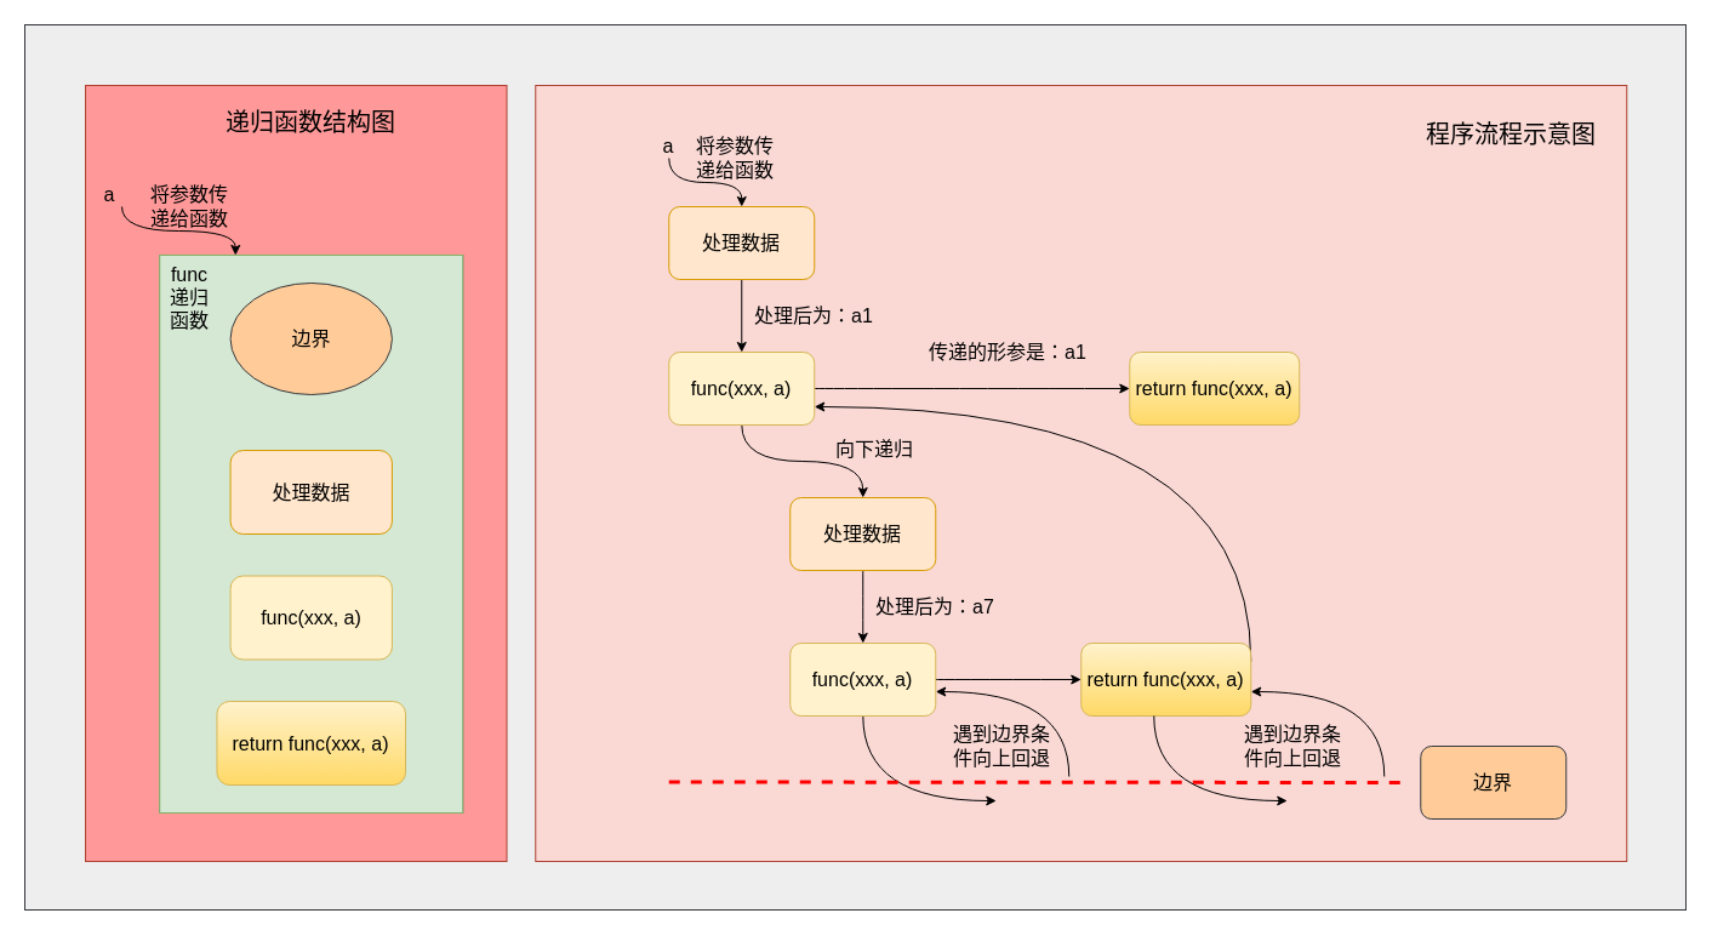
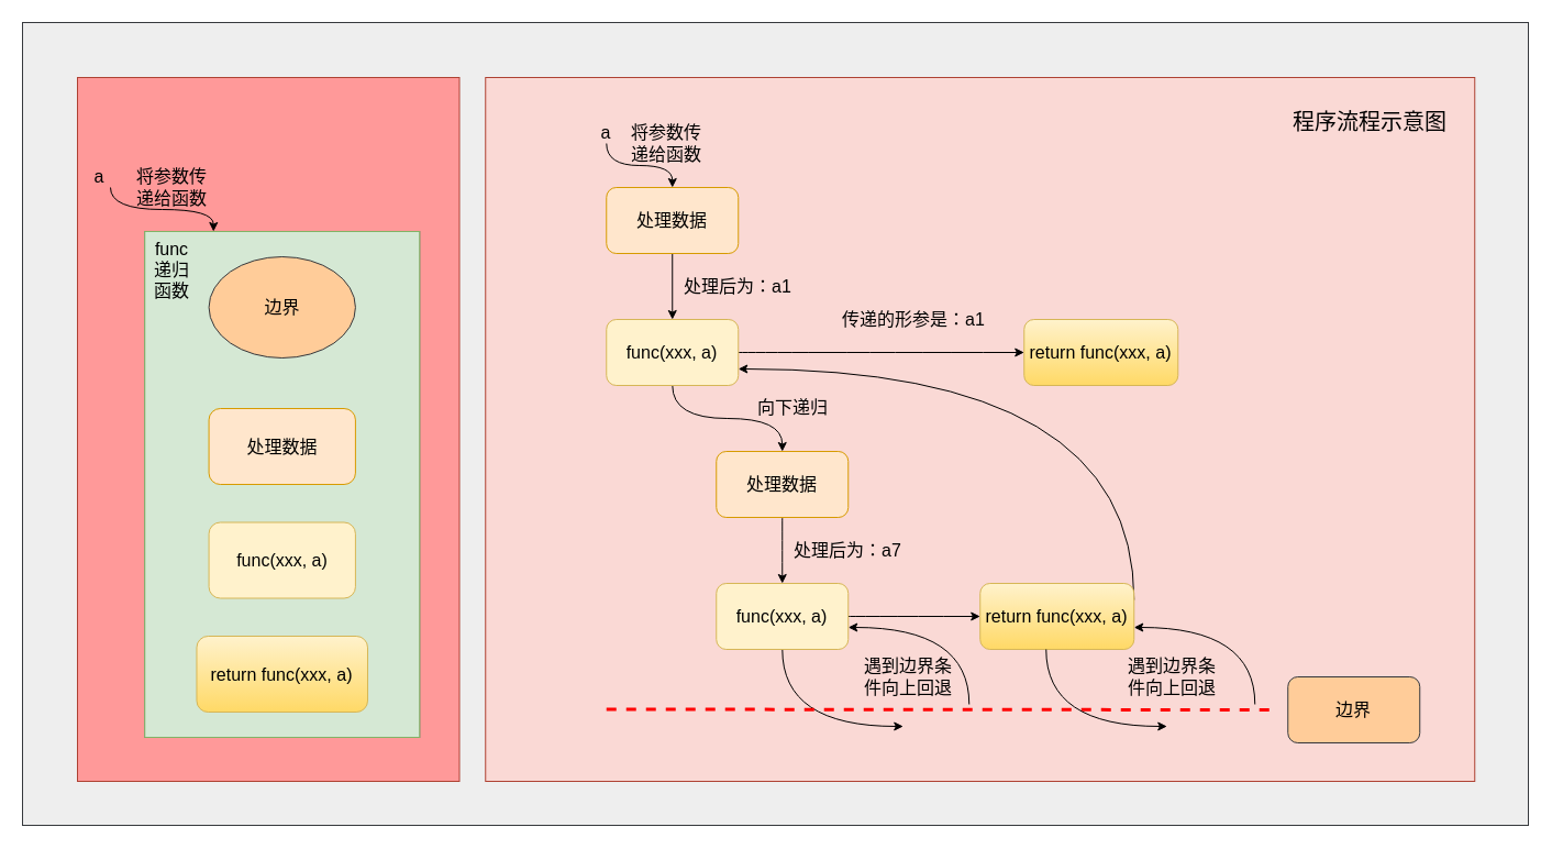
  <mxCell id="0" />
  <mxCell id="1" parent="0" />
  <mxCell id="2" value="" style="rounded=0;whiteSpace=wrap;html=1;fillColor=#eeeeee;strokeColor=#36393d;" vertex="1" parent="1"><mxGeometry x="20" y="20" width="1370" height="730" as="geometry" /></mxCell>
  <mxCell id="3" value="" style="rounded=0;whiteSpace=wrap;html=1;strokeColor=#ae4132;fillColor=#FF9999;" vertex="1" parent="1"><mxGeometry x="70" y="70" width="347.5" height="640" as="geometry" /></mxCell>
  <mxCell id="4" value="" style="rounded=0;whiteSpace=wrap;html=1;fillColor=#fad9d5;strokeColor=#ae4132;" vertex="1" parent="1"><mxGeometry x="441.25" y="70" width="900" height="640" as="geometry" /></mxCell>
  <mxCell id="5" value="" style="group;fillColor=#f5f5f5;strokeColor=#666666;fontColor=#333333;" vertex="1" connectable="0" parent="1"><mxGeometry x="131.25" y="210" width="250" height="460" as="geometry" /></mxCell>
  <mxCell id="6" value="" style="rounded=0;whiteSpace=wrap;html=1;fillColor=#d5e8d4;strokeColor=#82b366;" vertex="1" parent="5"><mxGeometry width="250.0" height="460.0" as="geometry" /></mxCell>
  <mxCell id="7" value="" style="group" vertex="1" connectable="0" parent="5"><mxGeometry x="47.222" y="23" width="155.556" height="414.0" as="geometry" /></mxCell>
  <mxCell id="8" value="&lt;font style=&quot;font-size: 16px&quot;&gt;边界&lt;/font&gt;" style="ellipse;whiteSpace=wrap;html=1;fillColor=#ffcc99;strokeColor=#36393d;" vertex="1" parent="7"><mxGeometry x="11.111" width="133.333" height="92" as="geometry" /></mxCell>
  <mxCell id="9" value="&lt;font style=&quot;font-size: 16px&quot;&gt;处理数据&lt;/font&gt;" style="rounded=1;whiteSpace=wrap;html=1;fillColor=#ffe6cc;strokeColor=#d79b00;" vertex="1" parent="7"><mxGeometry x="11.111" y="138" width="133.333" height="69" as="geometry" /></mxCell>
  <mxCell id="10" value="&lt;span style=&quot;font-size: 16px&quot;&gt;func(xxx, a)&lt;/span&gt;" style="rounded=1;whiteSpace=wrap;html=1;fillColor=#fff2cc;strokeColor=#d6b656;" vertex="1" parent="7"><mxGeometry x="11.111" y="241.5" width="133.333" height="69" as="geometry" /></mxCell>
  <mxCell id="11" value="&lt;span style=&quot;font-size: 16px&quot;&gt;return func(xxx, a)&lt;/span&gt;" style="rounded=1;whiteSpace=wrap;html=1;fillColor=#fff2cc;strokeColor=#d6b656;gradientColor=#ffd966;" vertex="1" parent="7"><mxGeometry y="345" width="155.556" height="69" as="geometry" /></mxCell>
  <mxCell id="12" value="&lt;font style=&quot;font-size: 16px&quot;&gt;func&lt;br&gt;递归函数&lt;br&gt;&lt;/font&gt;" style="text;html=1;strokeColor=none;fillColor=none;align=center;verticalAlign=middle;whiteSpace=wrap;rounded=0;" vertex="1" parent="5"><mxGeometry x="2.778" y="23" width="44.444" height="23" as="geometry" /></mxCell>
  <mxCell id="13" value="&lt;font style=&quot;font-size: 16px&quot;&gt;a&lt;/font&gt;" style="text;html=1;strokeColor=none;fillColor=none;align=center;verticalAlign=middle;whiteSpace=wrap;rounded=0;" vertex="1" parent="1"><mxGeometry x="70" y="150" width="40" height="20" as="geometry" /></mxCell>
  <mxCell id="14" value="" style="curved=1;endArrow=classic;html=1;exitX=0.75;exitY=1;exitDx=0;exitDy=0;entryX=0.25;entryY=0;entryDx=0;entryDy=0;edgeStyle=orthogonalEdgeStyle;" edge="1" parent="1" source="13" target="6"><mxGeometry width="50" height="50" relative="1" as="geometry"><mxPoint x="161.25" y="230" as="sourcePoint" /><mxPoint x="201.25" y="260" as="targetPoint" /></mxGeometry></mxCell>
  <mxCell id="15" value="&lt;font style=&quot;font-size: 16px&quot;&gt;将参数传递给函数&lt;/font&gt;" style="text;html=1;strokeColor=none;fillColor=none;align=center;verticalAlign=middle;whiteSpace=wrap;rounded=0;" vertex="1" parent="1"><mxGeometry x="121.25" y="160" width="70" height="20" as="geometry" /></mxCell>
  <mxCell id="16" style="edgeStyle=orthogonalEdgeStyle;rounded=0;orthogonalLoop=1;jettySize=auto;html=1;exitX=0.5;exitY=1;exitDx=0;exitDy=0;entryX=0.5;entryY=0;entryDx=0;entryDy=0;" edge="1" parent="1" source="17" target="20"><mxGeometry relative="1" as="geometry" /></mxCell>
  <mxCell id="17" value="&lt;font style=&quot;font-size: 16px&quot;&gt;处理数据&lt;/font&gt;" style="rounded=1;whiteSpace=wrap;html=1;fillColor=#ffe6cc;strokeColor=#d79b00;" vertex="1" parent="1"><mxGeometry x="551.25" y="170" width="120" height="60" as="geometry" /></mxCell>
  <mxCell id="18" style="edgeStyle=orthogonalEdgeStyle;rounded=0;orthogonalLoop=1;jettySize=auto;html=1;entryX=0.5;entryY=0;entryDx=0;entryDy=0;curved=1;" edge="1" parent="1" source="20" target="22"><mxGeometry relative="1" as="geometry" /></mxCell>
  <mxCell id="19" style="edgeStyle=orthogonalEdgeStyle;curved=1;rounded=0;orthogonalLoop=1;jettySize=auto;html=1;entryX=0;entryY=0.5;entryDx=0;entryDy=0;startArrow=none;startFill=0;endArrow=classic;endFill=1;strokeWidth=1;" edge="1" parent="1" source="20" target="41"><mxGeometry relative="1" as="geometry" /></mxCell>
  <mxCell id="20" value="&lt;font style=&quot;font-size: 16px&quot;&gt;func(xxx, a)&lt;/font&gt;" style="rounded=1;whiteSpace=wrap;html=1;fillColor=#fff2cc;strokeColor=#d6b656;" vertex="1" parent="1"><mxGeometry x="551.25" y="290" width="120" height="60" as="geometry" /></mxCell>
  <mxCell id="21" style="edgeStyle=orthogonalEdgeStyle;curved=1;rounded=0;orthogonalLoop=1;jettySize=auto;html=1;entryX=0.5;entryY=0;entryDx=0;entryDy=0;" edge="1" parent="1" source="22" target="26"><mxGeometry relative="1" as="geometry" /></mxCell>
  <mxCell id="22" value="&lt;font style=&quot;font-size: 16px&quot;&gt;处理数据&lt;/font&gt;" style="rounded=1;whiteSpace=wrap;html=1;fillColor=#ffe6cc;strokeColor=#d79b00;" vertex="1" parent="1"><mxGeometry x="651.25" y="410" width="120" height="60" as="geometry" /></mxCell>
  <mxCell id="23" style="edgeStyle=orthogonalEdgeStyle;curved=1;rounded=0;orthogonalLoop=1;jettySize=auto;html=1;strokeWidth=1;" edge="1" parent="1" source="26"><mxGeometry relative="1" as="geometry"><mxPoint x="821.25" y="660" as="targetPoint" /><Array as="points"><mxPoint x="711.25" y="660" /></Array></mxGeometry></mxCell>
  <mxCell id="24" style="edgeStyle=orthogonalEdgeStyle;curved=1;rounded=0;orthogonalLoop=1;jettySize=auto;html=1;strokeWidth=1;startArrow=classic;startFill=1;endArrow=none;endFill=0;" edge="1" parent="1" source="26"><mxGeometry relative="1" as="geometry"><mxPoint x="881.25" y="640" as="targetPoint" /><Array as="points"><mxPoint x="881.25" y="570" /></Array></mxGeometry></mxCell>
  <mxCell id="25" style="edgeStyle=orthogonalEdgeStyle;curved=1;rounded=0;orthogonalLoop=1;jettySize=auto;html=1;entryX=0;entryY=0.5;entryDx=0;entryDy=0;startArrow=none;startFill=0;endArrow=classic;endFill=1;strokeWidth=1;" edge="1" parent="1" source="26" target="37"><mxGeometry relative="1" as="geometry" /></mxCell>
  <mxCell id="26" value="&lt;font style=&quot;font-size: 16px&quot;&gt;func(xxx, a)&lt;/font&gt;" style="rounded=1;whiteSpace=wrap;html=1;fillColor=#fff2cc;strokeColor=#d6b656;" vertex="1" parent="1"><mxGeometry x="651.25" y="530" width="120" height="60" as="geometry" /></mxCell>
  <mxCell id="27" style="edgeStyle=orthogonalEdgeStyle;rounded=0;orthogonalLoop=1;jettySize=auto;html=1;entryX=0.5;entryY=0;entryDx=0;entryDy=0;curved=1;" edge="1" parent="1" source="28" target="17"><mxGeometry relative="1" as="geometry" /></mxCell>
  <mxCell id="28" value="&lt;font style=&quot;font-size: 16px&quot;&gt;a&lt;/font&gt;" style="text;html=1;strokeColor=none;fillColor=none;align=center;verticalAlign=middle;whiteSpace=wrap;rounded=0;" vertex="1" parent="1"><mxGeometry x="531.25" y="110" width="40" height="20" as="geometry" /></mxCell>
  <mxCell id="29" value="&lt;font style=&quot;font-size: 16px&quot;&gt;将参数传递给函数&lt;/font&gt;" style="text;html=1;strokeColor=none;fillColor=none;align=center;verticalAlign=middle;whiteSpace=wrap;rounded=0;" vertex="1" parent="1"><mxGeometry x="571.25" y="120" width="70" height="20" as="geometry" /></mxCell>
  <mxCell id="30" value="&lt;font style=&quot;font-size: 16px&quot;&gt;向下递归&lt;/font&gt;" style="text;html=1;strokeColor=none;fillColor=none;align=center;verticalAlign=middle;whiteSpace=wrap;rounded=0;" vertex="1" parent="1"><mxGeometry x="671.25" y="360" width="100" height="20" as="geometry" /></mxCell>
  <mxCell id="31" value="&lt;font style=&quot;font-size: 16px&quot;&gt;处理后为：a1&lt;/font&gt;" style="text;html=1;strokeColor=none;fillColor=none;align=center;verticalAlign=middle;whiteSpace=wrap;rounded=0;" vertex="1" parent="1"><mxGeometry x="621.25" y="250" width="100" height="20" as="geometry" /></mxCell>
  <mxCell id="32" value="&lt;font style=&quot;font-size: 16px&quot;&gt;处理后为：a7&lt;/font&gt;" style="text;html=1;strokeColor=none;fillColor=none;align=center;verticalAlign=middle;whiteSpace=wrap;rounded=0;" vertex="1" parent="1"><mxGeometry x="721.25" y="490" width="100" height="20" as="geometry" /></mxCell>
  <mxCell id="33" value="" style="endArrow=none;dashed=1;html=1;strokeWidth=3;strokeColor=#FF0000;" edge="1" parent="1"><mxGeometry width="50" height="50" relative="1" as="geometry"><mxPoint x="551.25" y="644.5" as="sourcePoint" /><mxPoint x="1161.25" y="645" as="targetPoint" /></mxGeometry></mxCell>
  <mxCell id="34" value="&lt;font style=&quot;font-size: 16px&quot;&gt;边界&lt;/font&gt;" style="rounded=1;whiteSpace=wrap;html=1;fillColor=#ffcc99;strokeColor=#36393d;" vertex="1" parent="1"><mxGeometry x="1171.25" y="615" width="120" height="60" as="geometry" /></mxCell>
  <mxCell id="35" value="&lt;font style=&quot;font-size: 16px&quot;&gt;遇到边界条件向上回退&lt;/font&gt;" style="text;html=1;strokeColor=none;fillColor=none;align=center;verticalAlign=middle;whiteSpace=wrap;rounded=0;" vertex="1" parent="1"><mxGeometry x="1021.25" y="605" width="90" height="20" as="geometry" /></mxCell>
  <mxCell id="36" style="edgeStyle=orthogonalEdgeStyle;curved=1;rounded=0;orthogonalLoop=1;jettySize=auto;html=1;entryX=1;entryY=0.75;entryDx=0;entryDy=0;startArrow=none;startFill=0;endArrow=classic;endFill=1;strokeWidth=1;exitX=1;exitY=0.25;exitDx=0;exitDy=0;" edge="1" parent="1" source="37" target="20"><mxGeometry relative="1" as="geometry"><Array as="points"><mxPoint x="1031.25" y="335" /></Array></mxGeometry></mxCell>
  <mxCell id="37" value="&lt;font style=&quot;font-size: 16px&quot;&gt;return func(xxx, a)&lt;/font&gt;" style="rounded=1;whiteSpace=wrap;html=1;fillColor=#fff2cc;strokeColor=#d6b656;gradientColor=#ffd966;" vertex="1" parent="1"><mxGeometry x="891.25" y="530" width="140" height="60" as="geometry" /></mxCell>
  <mxCell id="38" style="edgeStyle=orthogonalEdgeStyle;curved=1;rounded=0;orthogonalLoop=1;jettySize=auto;html=1;strokeWidth=1;" edge="1" parent="1"><mxGeometry relative="1" as="geometry"><mxPoint x="1061.25" y="660" as="targetPoint" /><mxPoint x="951.25" y="590" as="sourcePoint" /><Array as="points"><mxPoint x="951.25" y="660" /></Array></mxGeometry></mxCell>
  <mxCell id="39" style="edgeStyle=orthogonalEdgeStyle;curved=1;rounded=0;orthogonalLoop=1;jettySize=auto;html=1;strokeWidth=1;startArrow=classic;startFill=1;endArrow=none;endFill=0;" edge="1" parent="1"><mxGeometry relative="1" as="geometry"><mxPoint x="1141.25" y="640" as="targetPoint" /><mxPoint x="1031.25" y="570" as="sourcePoint" /><Array as="points"><mxPoint x="1141.25" y="570" /></Array></mxGeometry></mxCell>
  <mxCell id="40" value="&lt;font style=&quot;font-size: 16px&quot;&gt;遇到边界条件向上回退&lt;/font&gt;" style="text;html=1;strokeColor=none;fillColor=none;align=center;verticalAlign=middle;whiteSpace=wrap;rounded=0;" vertex="1" parent="1"><mxGeometry x="781.25" y="605" width="90" height="20" as="geometry" /></mxCell>
  <mxCell id="41" value="&lt;font style=&quot;font-size: 16px&quot;&gt;return func(xxx, a)&lt;/font&gt;" style="rounded=1;whiteSpace=wrap;html=1;fillColor=#fff2cc;strokeColor=#d6b656;gradientColor=#ffd966;" vertex="1" parent="1"><mxGeometry x="931.25" y="290" width="140" height="60" as="geometry" /></mxCell>
  <mxCell id="42" value="&lt;font style=&quot;font-size: 16px&quot;&gt;传递的形参是：a1&lt;/font&gt;" style="text;html=1;strokeColor=none;fillColor=none;align=center;verticalAlign=middle;whiteSpace=wrap;rounded=0;" vertex="1" parent="1"><mxGeometry x="761.25" y="280" width="140" height="20" as="geometry" /></mxCell>
  <mxCell id="43" value="&lt;font style=&quot;font-size: 20px&quot;&gt;程序流程示意图&lt;/font&gt;" style="text;html=1;strokeColor=none;fillColor=none;align=center;verticalAlign=middle;whiteSpace=wrap;rounded=0;" vertex="1" parent="1"><mxGeometry x="1171.25" y="100" width="150" height="20" as="geometry" /></mxCell>
- <mxCell id="44" value="&lt;span style=&quot;font-size: 20px&quot;&gt;递归函数结构图&lt;/span&gt;" style="text;html=1;strokeColor=none;fillColor=none;align=center;verticalAlign=middle;whiteSpace=wrap;rounded=0;" vertex="1" parent="1"><mxGeometry x="181.25" y="90" width="150" height="20" as="geometry" /></mxCell>
